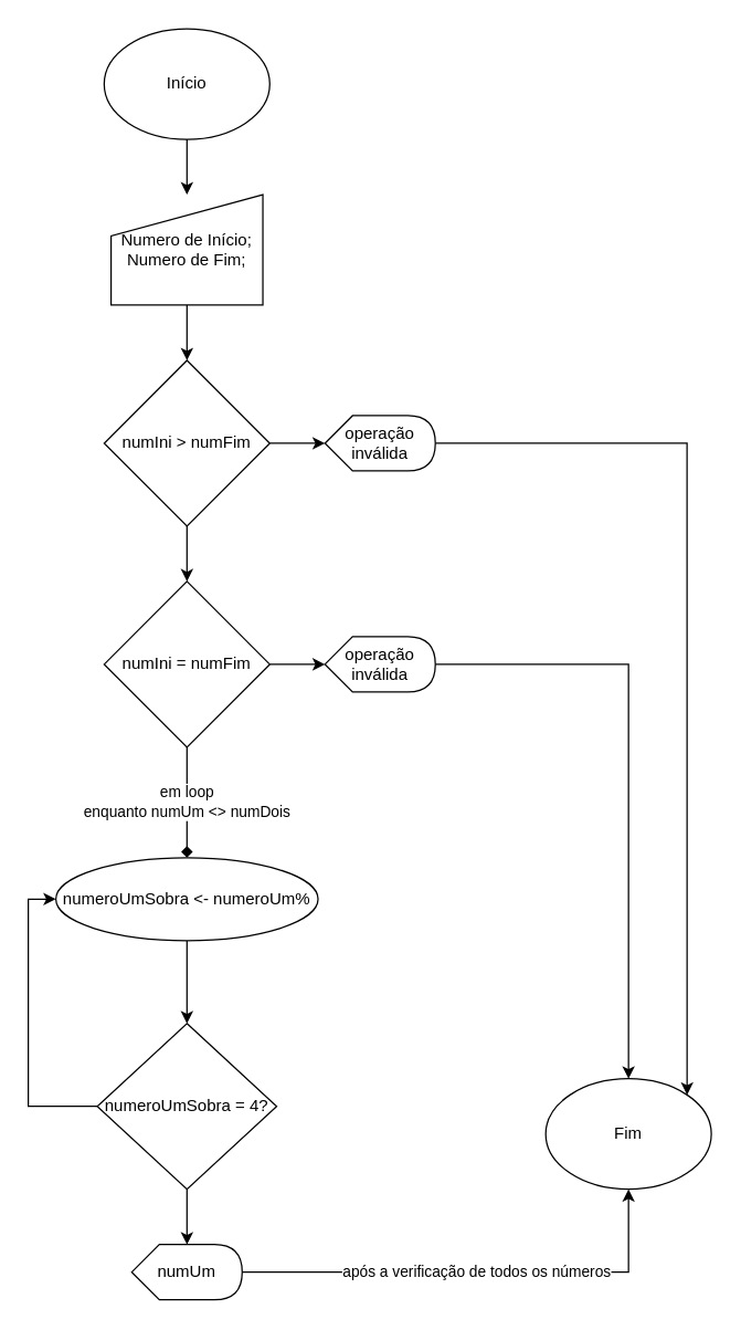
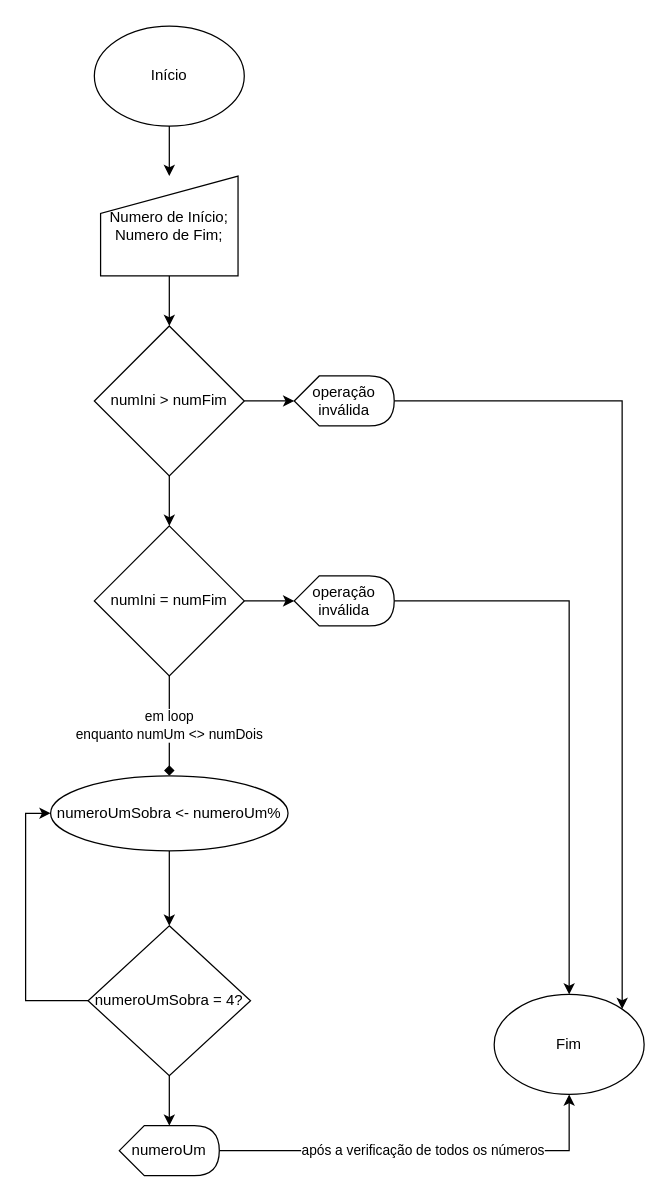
  <mxCell id="0" />
  <mxCell id="1" parent="0" />
- <mxCell id="2" value="Fim" style="ellipse;whiteSpace=wrap;html=1;" vertex="1" parent="1"><mxGeometry x="395" y="780" width="120" height="80" as="geometry" /></mxCell>
+ <mxCell id="2" value="Fim" style="ellipse;whiteSpace=wrap;html=1;" vertex="1" parent="1"><mxGeometry x="395" y="795" width="120" height="80" as="geometry" /></mxCell>
  <mxCell id="3" value="" style="edgeStyle=orthogonalEdgeStyle;rounded=0;orthogonalLoop=1;jettySize=auto;html=1;" edge="1" parent="1" source="4" target="6"><mxGeometry relative="1" as="geometry" /></mxCell>
  <mxCell id="4" value="Início" style="ellipse;whiteSpace=wrap;html=1;" vertex="1" parent="1"><mxGeometry x="75" y="20" width="120" height="80" as="geometry" /></mxCell>
  <mxCell id="5" value="" style="edgeStyle=orthogonalEdgeStyle;rounded=0;orthogonalLoop=1;jettySize=auto;html=1;" edge="1" parent="1" source="6" target="9"><mxGeometry relative="1" as="geometry" /></mxCell>
  <mxCell id="6" value="Numero de Início;&lt;br&gt;Numero de Fim;" style="shape=manualInput;whiteSpace=wrap;html=1;" vertex="1" parent="1"><mxGeometry x="80" y="140" width="110" height="80" as="geometry" /></mxCell>
  <mxCell id="7" value="" style="edgeStyle=orthogonalEdgeStyle;rounded=0;orthogonalLoop=1;jettySize=auto;html=1;" edge="1" parent="1" source="9" target="12"><mxGeometry relative="1" as="geometry" /></mxCell>
  <mxCell id="8" value="" style="edgeStyle=orthogonalEdgeStyle;rounded=0;orthogonalLoop=1;jettySize=auto;html=1;" edge="1" parent="1" source="9" target="14"><mxGeometry relative="1" as="geometry" /></mxCell>
  <mxCell id="9" value="numIni &amp;gt; numFim" style="rhombus;whiteSpace=wrap;html=1;" vertex="1" parent="1"><mxGeometry x="75" y="260" width="120" height="120" as="geometry" /></mxCell>
  <mxCell id="10" value="" style="edgeStyle=orthogonalEdgeStyle;rounded=0;orthogonalLoop=1;jettySize=auto;html=1;" edge="1" parent="1" source="12" target="16"><mxGeometry relative="1" as="geometry" /></mxCell>
  <mxCell id="11" value="em loop&lt;br&gt;enquanto numUm &amp;lt;&amp;gt; numDois" style="edgeStyle=orthogonalEdgeStyle;rounded=0;orthogonalLoop=1;jettySize=auto;html=1;endArrow=diamond;" edge="1" parent="1" source="12" target="18"><mxGeometry relative="1" as="geometry" /></mxCell>
  <mxCell id="12" value="numIni = numFim" style="rhombus;whiteSpace=wrap;html=1;" vertex="1" parent="1"><mxGeometry x="75" y="420" width="120" height="120" as="geometry" /></mxCell>
  <mxCell id="13" style="edgeStyle=orthogonalEdgeStyle;rounded=0;orthogonalLoop=1;jettySize=auto;html=1;entryX=1;entryY=0;entryDx=0;entryDy=0;" edge="1" parent="1" source="14" target="2"><mxGeometry relative="1" as="geometry"><Array as="points"><mxPoint x="497" y="320" /></Array></mxGeometry></mxCell>
  <mxCell id="14" value="operação inválida" style="shape=display;whiteSpace=wrap;html=1;" vertex="1" parent="1"><mxGeometry x="235" y="300" width="80" height="40" as="geometry" /></mxCell>
  <mxCell id="15" style="edgeStyle=orthogonalEdgeStyle;rounded=0;orthogonalLoop=1;jettySize=auto;html=1;entryX=0.5;entryY=0;entryDx=0;entryDy=0;" edge="1" parent="1" source="16" target="2"><mxGeometry relative="1" as="geometry"><Array as="points"><mxPoint x="455" y="480" /></Array></mxGeometry></mxCell>
  <mxCell id="16" value="operação inválida" style="shape=display;whiteSpace=wrap;html=1;" vertex="1" parent="1"><mxGeometry x="235" y="460" width="80" height="40" as="geometry" /></mxCell>
  <mxCell id="17" value="" style="edgeStyle=orthogonalEdgeStyle;rounded=0;orthogonalLoop=1;jettySize=auto;html=1;" edge="1" parent="1" source="18" target="21"><mxGeometry relative="1" as="geometry" /></mxCell>
  <mxCell id="18" value="numeroUmSobra &amp;lt;- numeroUm%" style="ellipse;whiteSpace=wrap;html=1;" vertex="1" parent="1"><mxGeometry x="40" y="620" width="190" height="60" as="geometry" /></mxCell>
  <mxCell id="19" style="edgeStyle=orthogonalEdgeStyle;rounded=0;orthogonalLoop=1;jettySize=auto;html=1;entryX=0;entryY=0.5;entryDx=0;entryDy=0;" edge="1" parent="1" source="21" target="18"><mxGeometry relative="1" as="geometry"><Array as="points"><mxPoint x="20" y="800" /><mxPoint x="20" y="650" /></Array></mxGeometry></mxCell>
  <mxCell id="20" value="" style="edgeStyle=orthogonalEdgeStyle;rounded=0;orthogonalLoop=1;jettySize=auto;html=1;" edge="1" parent="1" source="21" target="23"><mxGeometry relative="1" as="geometry" /></mxCell>
  <mxCell id="21" value="numeroUmSobra = 4?" style="rhombus;whiteSpace=wrap;html=1;" vertex="1" parent="1"><mxGeometry x="70" y="740" width="130" height="120" as="geometry" /></mxCell>
  <mxCell id="22" value="após a verificação de todos os números" style="edgeStyle=orthogonalEdgeStyle;rounded=0;orthogonalLoop=1;jettySize=auto;html=1;" edge="1" parent="1" source="23" target="2"><mxGeometry relative="1" as="geometry" /></mxCell>
- <mxCell id="23" value="numUm" style="shape=display;whiteSpace=wrap;html=1;" vertex="1" parent="1"><mxGeometry x="95" y="900" width="80" height="40" as="geometry" /></mxCell>
+ <mxCell id="23" value="numeroUm" style="shape=display;whiteSpace=wrap;html=1;" vertex="1" parent="1"><mxGeometry x="95" y="900" width="80" height="40" as="geometry" /></mxCell>
